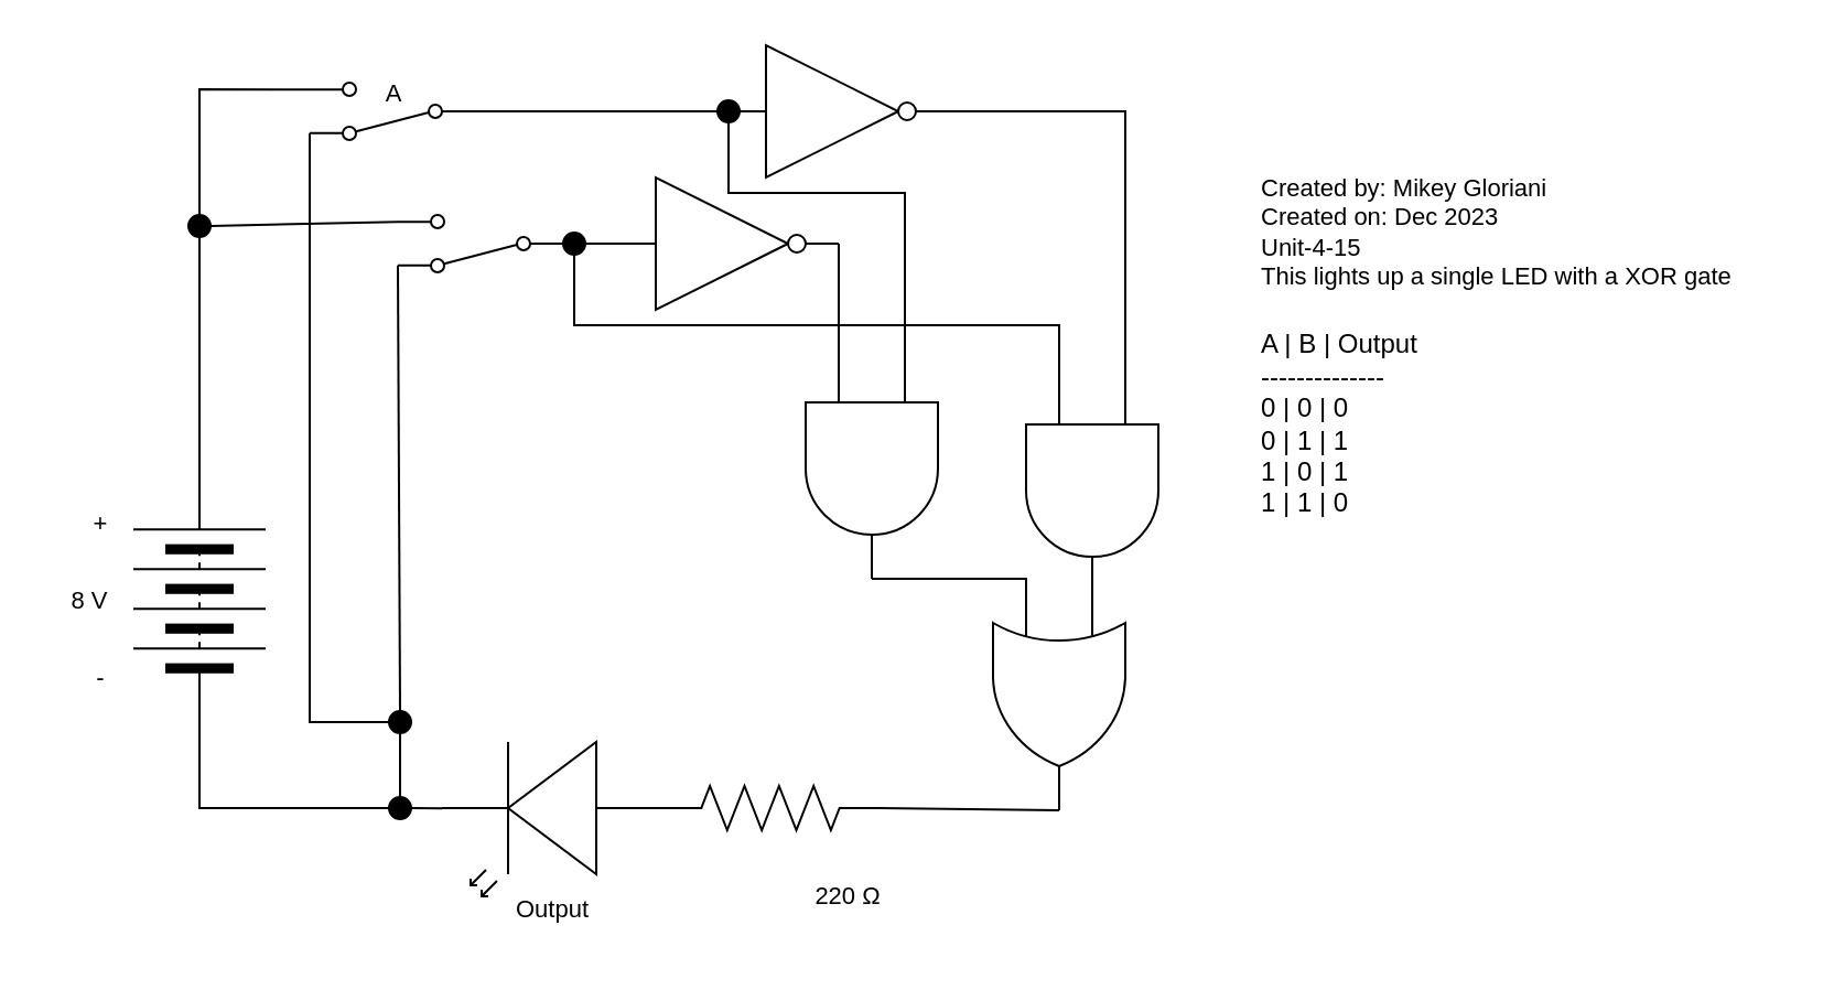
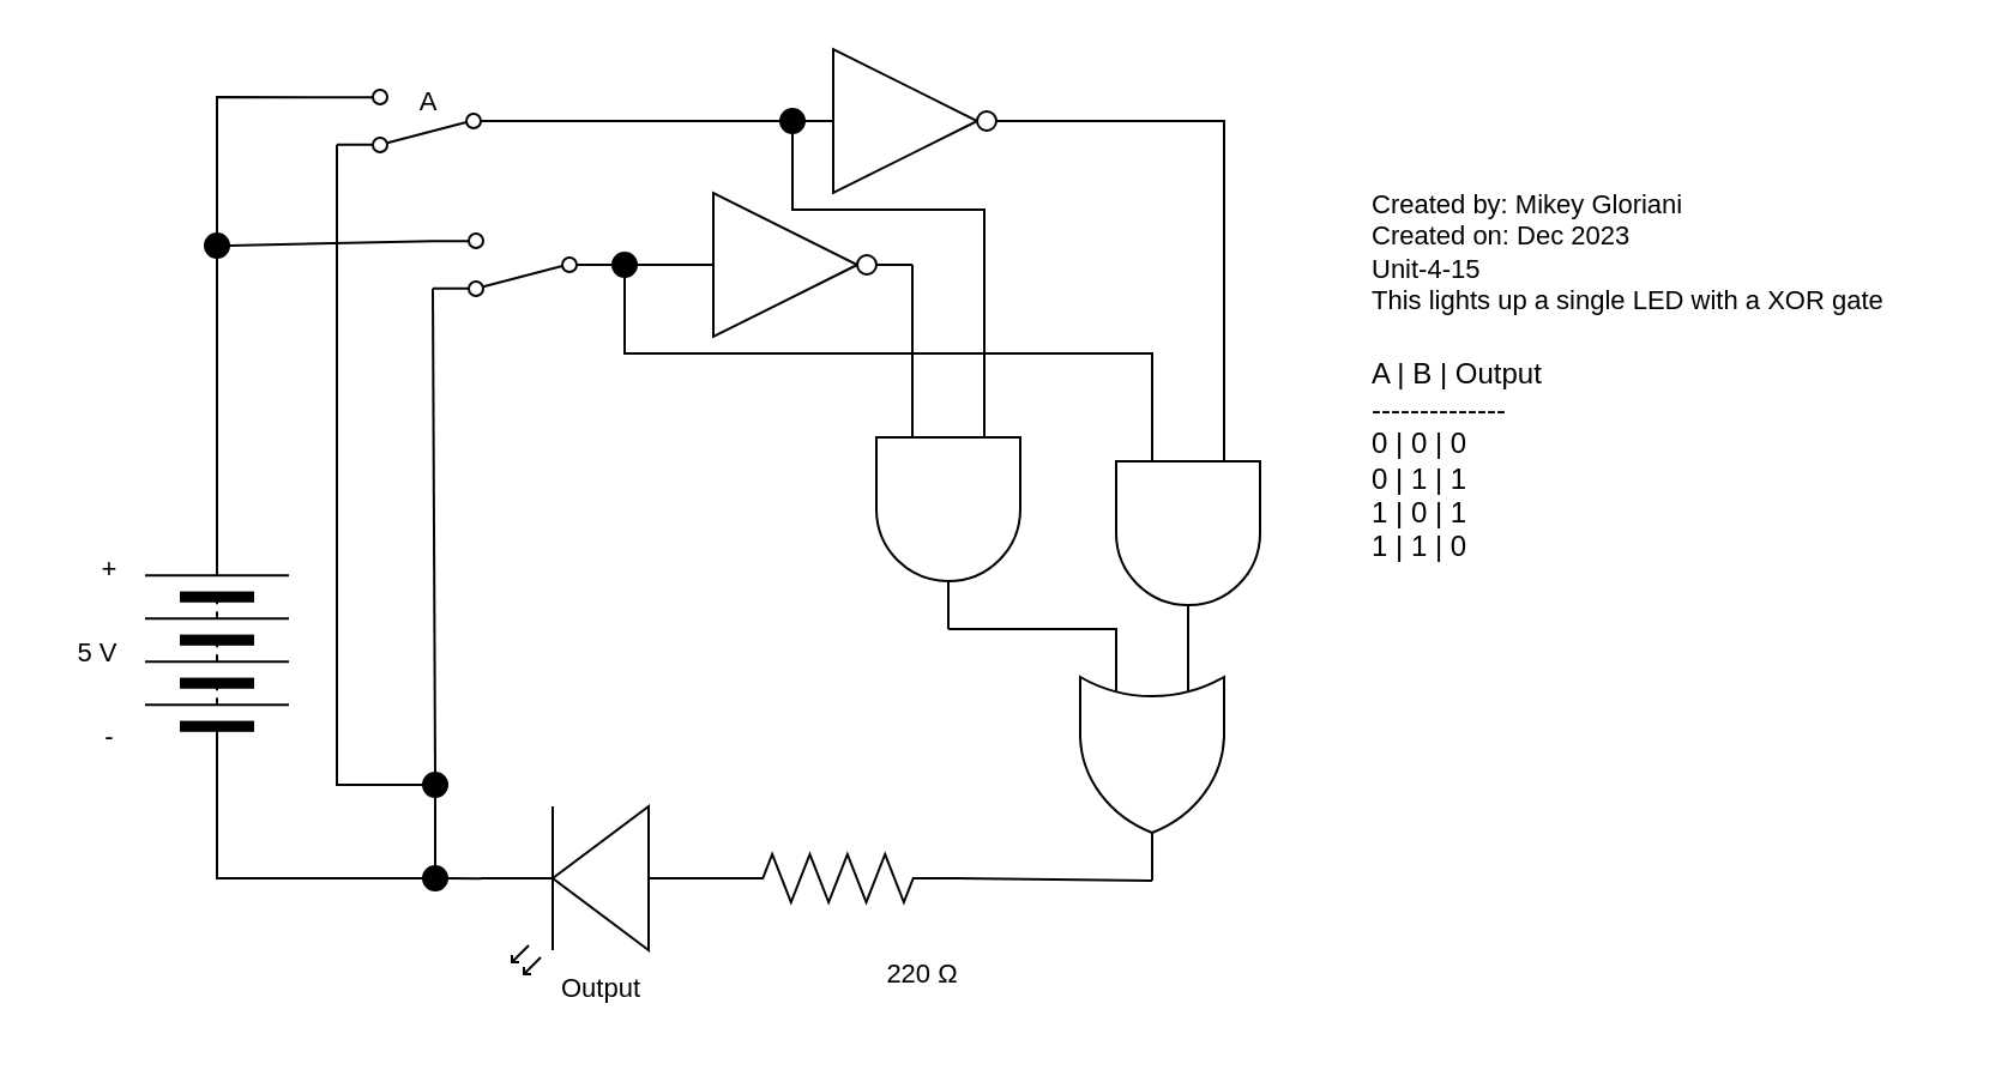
  <mxCell id="0" />
  <mxCell id="1" parent="0" />
  <mxCell id="2" value="" style="pointerEvents=1;verticalLabelPosition=bottom;shadow=0;dashed=0;align=center;html=1;verticalAlign=top;shape=mxgraph.electrical.miscellaneous.batteryStack;rotation=-90;" parent="1" vertex="1"><mxGeometry x="40" y="242" width="100" height="60" as="geometry" /></mxCell>
  <mxCell id="3" style="edgeStyle=none;shape=connector;rounded=0;html=1;labelBackgroundColor=default;strokeColor=default;fontFamily=Helvetica;fontSize=11;fontColor=default;endArrow=none;endFill=0;startArrow=none;exitX=0;exitY=0.5;exitDx=0;exitDy=0;entryX=0;entryY=0.5;entryDx=0;entryDy=0;" parent="1" source="12" target="2" edge="1"><mxGeometry relative="1" as="geometry"><mxPoint x="160" y="287" as="sourcePoint" /><mxPoint x="90" y="367" as="targetPoint" /><Array as="points"><mxPoint x="90" y="366" /></Array></mxGeometry></mxCell>
  <mxCell id="4" value="+" style="text;html=1;align=center;verticalAlign=middle;resizable=0;points=[];autosize=1;strokeColor=none;fillColor=none;fontSize=11;fontFamily=Helvetica;fontColor=default;" parent="1" vertex="1"><mxGeometry x="30" y="222" width="30" height="30" as="geometry" /></mxCell>
  <mxCell id="5" value="-" style="text;html=1;align=center;verticalAlign=middle;resizable=0;points=[];autosize=1;strokeColor=none;fillColor=none;fontSize=11;fontFamily=Helvetica;fontColor=default;" parent="1" vertex="1"><mxGeometry x="30" y="292" width="30" height="30" as="geometry" /></mxCell>
- <mxCell id="6" value="8 V" style="text;html=1;align=center;verticalAlign=middle;resizable=0;points=[];autosize=1;strokeColor=none;fillColor=none;fontSize=11;fontFamily=Helvetica;fontColor=default;" parent="1" vertex="1"><mxGeometry x="20" y="257" width="40" height="30" as="geometry" /></mxCell>
+ <mxCell id="6" value="5 V" style="text;html=1;align=center;verticalAlign=middle;resizable=0;points=[];autosize=1;strokeColor=none;fillColor=none;fontSize=11;fontFamily=Helvetica;fontColor=default;" parent="1" vertex="1"><mxGeometry x="20" y="257" width="40" height="30" as="geometry" /></mxCell>
  <mxCell id="7" value="&lt;div&gt;Created by: Mikey Gloriani&lt;/div&gt;&lt;div&gt;Created on: Dec 2023&lt;/div&gt;&lt;div&gt;Unit-4-15&lt;/div&gt;&lt;div&gt;This lights up a single LED&amp;nbsp;&lt;span style=&quot;background-color: initial;&quot;&gt;with a XOR gate&lt;/span&gt;&lt;/div&gt;" style="text;html=1;align=left;verticalAlign=middle;resizable=0;points=[];autosize=1;strokeColor=none;fillColor=none;fontSize=11;fontFamily=Helvetica;fontColor=default;" parent="1" vertex="1"><mxGeometry x="570" y="70" width="240" height="70" as="geometry" /></mxCell>
  <mxCell id="8" style="edgeStyle=none;shape=connector;rounded=0;html=1;exitX=0.5;exitY=1;exitDx=0;exitDy=0;entryX=0.5;entryY=0;entryDx=0;entryDy=0;labelBackgroundColor=default;strokeColor=default;fontFamily=Helvetica;fontSize=11;fontColor=default;endArrow=none;endFill=0;startArrow=none;" parent="1" source="25" target="12" edge="1"><mxGeometry relative="1" as="geometry" /></mxCell>
  <mxCell id="9" value="" style="shape=mxgraph.electrical.electro-mechanical.twoWaySwitch;aspect=fixed;elSwitchState=2;rotation=-180;" parent="1" vertex="1"><mxGeometry x="180" y="97" width="75" height="26" as="geometry" /></mxCell>
  <mxCell id="10" value="&lt;div&gt;A | B | Output&lt;/div&gt;&lt;div&gt;--------------&lt;/div&gt;&lt;div&gt;0 | 0 | 0&lt;/div&gt;&lt;div&gt;0 | 1 | 1&lt;/div&gt;&lt;div&gt;1 | 0 | 1&lt;/div&gt;&lt;div&gt;1 | 1 | 0&lt;/div&gt;" style="text;html=1;strokeColor=none;fillColor=none;align=left;verticalAlign=middle;whiteSpace=wrap;rounded=0;" parent="1" vertex="1"><mxGeometry x="570" y="177" width="125" height="30" as="geometry" /></mxCell>
  <mxCell id="11" style="edgeStyle=none;shape=connector;rounded=0;html=1;exitX=1;exitY=0.5;exitDx=0;exitDy=0;entryX=1;entryY=0.57;entryDx=0;entryDy=0;entryPerimeter=0;labelBackgroundColor=default;strokeColor=default;fontFamily=Helvetica;fontSize=11;fontColor=default;endArrow=none;endFill=0;" parent="1" source="12" target="14" edge="1"><mxGeometry relative="1" as="geometry" /></mxCell>
  <mxCell id="12" value="" style="ellipse;whiteSpace=wrap;html=1;aspect=fixed;strokeColor=#000000;fillColor=#000000;" parent="1" vertex="1"><mxGeometry x="176" y="361" width="10" height="10" as="geometry" /></mxCell>
  <mxCell id="13" value="220&amp;nbsp;Ω" style="text;html=1;align=center;verticalAlign=middle;resizable=0;points=[];autosize=1;strokeColor=none;fillColor=none;fontSize=11;fontFamily=Helvetica;fontColor=default;" parent="1" vertex="1"><mxGeometry x="359" y="391" width="50" height="30" as="geometry" /></mxCell>
  <mxCell id="14" value="" style="verticalLabelPosition=bottom;shadow=0;dashed=0;align=center;html=1;verticalAlign=top;shape=mxgraph.electrical.opto_electronics.led_2;pointerEvents=1;fontFamily=Helvetica;fontSize=11;fontColor=default;rotation=-180;" parent="1" vertex="1"><mxGeometry x="200" y="336" width="100" height="70" as="geometry" /></mxCell>
  <mxCell id="15" style="edgeStyle=none;shape=connector;rounded=0;html=1;exitX=1;exitY=0.5;exitDx=0;exitDy=0;exitPerimeter=0;labelBackgroundColor=default;strokeColor=default;fontFamily=Helvetica;fontSize=11;fontColor=default;endArrow=none;endFill=0;" parent="1" edge="1"><mxGeometry relative="1" as="geometry"><mxPoint x="480" y="367" as="targetPoint" /><mxPoint x="398" y="366" as="sourcePoint" /></mxGeometry></mxCell>
  <mxCell id="16" value="" style="pointerEvents=1;verticalLabelPosition=bottom;shadow=0;dashed=0;align=center;html=1;verticalAlign=top;shape=mxgraph.electrical.resistors.resistor_2;rotation=0;" parent="1" vertex="1"><mxGeometry x="300" y="356" width="98" height="20" as="geometry" /></mxCell>
  <mxCell id="17" value="" style="edgeStyle=none;html=1;exitX=1;exitY=0.5;exitDx=0;exitDy=0;endArrow=none;endFill=0;" parent="1" source="2" target="32" edge="1"><mxGeometry relative="1" as="geometry"><mxPoint x="90" y="157" as="targetPoint" /><mxPoint x="90" y="187" as="sourcePoint" /></mxGeometry></mxCell>
  <mxCell id="18" value="" style="edgeStyle=none;shape=connector;rounded=0;html=1;exitX=1;exitY=0.88;exitDx=0;exitDy=0;labelBackgroundColor=default;strokeColor=default;fontFamily=Helvetica;fontSize=11;fontColor=default;endArrow=none;endFill=0;entryX=1;entryY=0.5;entryDx=0;entryDy=0;" parent="1" source="9" target="32" edge="1"><mxGeometry relative="1" as="geometry"><mxPoint x="90" y="157" as="targetPoint" /><mxPoint x="180" y="157.12" as="sourcePoint" /></mxGeometry></mxCell>
  <mxCell id="19" style="edgeStyle=none;shape=connector;rounded=0;html=1;exitX=0.5;exitY=0;exitDx=0;exitDy=0;labelBackgroundColor=default;strokeColor=default;fontFamily=Helvetica;fontSize=11;fontColor=default;endArrow=none;endFill=0;" parent="1" edge="1"><mxGeometry relative="1" as="geometry"><mxPoint x="90" y="119" as="targetPoint" /><mxPoint x="90" y="209" as="sourcePoint" /></mxGeometry></mxCell>
  <mxCell id="20" value="Output" style="text;html=1;align=center;verticalAlign=middle;resizable=0;points=[];autosize=1;strokeColor=none;fillColor=none;fontSize=11;fontFamily=Helvetica;fontColor=default;" parent="1" vertex="1"><mxGeometry x="220" y="397" width="60" height="30" as="geometry" /></mxCell>
  <mxCell id="21" style="edgeStyle=none;shape=connector;rounded=0;html=1;exitX=1;exitY=0.12;exitDx=0;exitDy=0;labelBackgroundColor=default;strokeColor=default;fontFamily=Helvetica;fontSize=11;fontColor=default;endArrow=none;endFill=0;" parent="1" source="22" edge="1"><mxGeometry relative="1" as="geometry"><mxPoint x="180" y="327" as="targetPoint" /><Array as="points"><mxPoint x="140" y="327" /></Array></mxGeometry></mxCell>
  <mxCell id="22" value="" style="shape=mxgraph.electrical.electro-mechanical.twoWaySwitch;aspect=fixed;elSwitchState=2;rotation=-180;" parent="1" vertex="1"><mxGeometry x="140" y="37" width="75" height="26" as="geometry" /></mxCell>
  <mxCell id="23" value="A" style="text;html=1;align=center;verticalAlign=middle;resizable=0;points=[];autosize=1;strokeColor=none;fillColor=none;fontSize=11;fontFamily=Helvetica;fontColor=default;" parent="1" vertex="1"><mxGeometry x="162.5" y="27" width="30" height="30" as="geometry" /></mxCell>
  <mxCell id="24" value="" style="edgeStyle=none;shape=connector;rounded=0;html=1;exitX=1;exitY=0.12;exitDx=0;exitDy=0;entryX=0.5;entryY=0;entryDx=0;entryDy=0;labelBackgroundColor=default;strokeColor=default;fontFamily=Helvetica;fontSize=11;fontColor=default;endArrow=none;endFill=0;" parent="1" source="9" target="25" edge="1"><mxGeometry relative="1" as="geometry"><mxPoint x="180" y="231.88" as="sourcePoint" /><mxPoint x="181" y="361" as="targetPoint" /></mxGeometry></mxCell>
  <mxCell id="25" value="" style="ellipse;whiteSpace=wrap;html=1;aspect=fixed;strokeColor=#000000;fillColor=#000000;" parent="1" vertex="1"><mxGeometry x="176" y="322" width="10" height="10" as="geometry" /></mxCell>
  <mxCell id="26" value="" style="verticalLabelPosition=bottom;shadow=0;dashed=0;align=center;html=1;verticalAlign=top;shape=mxgraph.electrical.logic_gates.logic_gate;operation=or;rotation=90;" parent="1" vertex="1"><mxGeometry x="430" y="287" width="100" height="60" as="geometry" /></mxCell>
  <mxCell id="27" style="edgeStyle=none;shape=connector;rounded=0;html=1;exitX=1;exitY=0.5;exitDx=0;exitDy=0;exitPerimeter=0;entryX=0;entryY=0.75;entryDx=0;entryDy=0;entryPerimeter=0;labelBackgroundColor=default;strokeColor=default;fontFamily=Helvetica;fontSize=11;fontColor=default;endArrow=none;endFill=0;" edge="1" parent="1" source="28" target="26"><mxGeometry relative="1" as="geometry"><Array as="points"><mxPoint x="465" y="262" /></Array></mxGeometry></mxCell>
  <mxCell id="28" value="" style="verticalLabelPosition=bottom;shadow=0;dashed=0;align=center;html=1;verticalAlign=top;shape=mxgraph.electrical.logic_gates.logic_gate;operation=and;rotation=90;" vertex="1" parent="1"><mxGeometry x="345" y="182" width="100" height="60" as="geometry" /></mxCell>
  <mxCell id="29" style="edgeStyle=none;shape=connector;rounded=0;html=1;exitX=0;exitY=0.75;exitDx=0;exitDy=0;exitPerimeter=0;labelBackgroundColor=default;strokeColor=default;fontFamily=Helvetica;fontSize=11;fontColor=default;endArrow=none;endFill=0;" edge="1" parent="1" source="30"><mxGeometry relative="1" as="geometry"><mxPoint x="260" y="107" as="targetPoint" /><Array as="points"><mxPoint x="480" y="147" /><mxPoint x="260" y="147" /></Array></mxGeometry></mxCell>
  <mxCell id="30" value="" style="verticalLabelPosition=bottom;shadow=0;dashed=0;align=center;html=1;verticalAlign=top;shape=mxgraph.electrical.logic_gates.logic_gate;operation=and;rotation=90;" vertex="1" parent="1"><mxGeometry x="445" y="192" width="100" height="60" as="geometry" /></mxCell>
  <mxCell id="31" style="edgeStyle=none;shape=connector;rounded=0;html=1;exitX=0.5;exitY=0;exitDx=0;exitDy=0;entryX=1;entryY=0.88;entryDx=0;entryDy=0;labelBackgroundColor=default;strokeColor=default;fontFamily=Helvetica;fontSize=11;fontColor=default;endArrow=none;endFill=0;" edge="1" parent="1" source="32" target="22"><mxGeometry relative="1" as="geometry"><Array as="points"><mxPoint x="90" y="40" /></Array></mxGeometry></mxCell>
  <mxCell id="32" value="" style="ellipse;whiteSpace=wrap;html=1;aspect=fixed;strokeColor=#000000;fillColor=#000000;" parent="1" vertex="1"><mxGeometry x="85" y="97" width="10" height="10" as="geometry" /></mxCell>
  <mxCell id="33" style="edgeStyle=none;shape=connector;rounded=0;html=1;exitX=1;exitY=0.5;exitDx=0;exitDy=0;exitPerimeter=0;entryX=0;entryY=0.75;entryDx=0;entryDy=0;entryPerimeter=0;labelBackgroundColor=default;strokeColor=default;fontFamily=Helvetica;fontSize=11;fontColor=default;endArrow=none;endFill=0;" edge="1" parent="1" source="35" target="28"><mxGeometry relative="1" as="geometry" /></mxCell>
  <mxCell id="34" style="edgeStyle=none;shape=connector;rounded=0;html=1;exitX=0;exitY=0.5;exitDx=0;exitDy=0;exitPerimeter=0;entryX=0;entryY=0.5;entryDx=0;entryDy=0;labelBackgroundColor=default;strokeColor=default;fontFamily=Helvetica;fontSize=11;fontColor=default;endArrow=none;endFill=0;startArrow=none;" edge="1" parent="1" target="9"><mxGeometry relative="1" as="geometry"><mxPoint x="255" y="110" as="sourcePoint" /></mxGeometry></mxCell>
  <mxCell id="35" value="" style="verticalLabelPosition=bottom;shadow=0;dashed=0;align=center;html=1;verticalAlign=top;shape=mxgraph.electrical.logic_gates.inverter_2;fontFamily=Helvetica;fontSize=11;fontColor=default;" vertex="1" parent="1"><mxGeometry x="280" y="80" width="100" height="60" as="geometry" /></mxCell>
  <mxCell id="36" style="edgeStyle=none;shape=connector;rounded=0;html=1;exitX=1;exitY=0.5;exitDx=0;exitDy=0;exitPerimeter=0;entryX=0;entryY=0.25;entryDx=0;entryDy=0;entryPerimeter=0;labelBackgroundColor=default;strokeColor=default;fontFamily=Helvetica;fontSize=11;fontColor=default;endArrow=none;endFill=0;" edge="1" parent="1" source="39" target="30"><mxGeometry relative="1" as="geometry"><Array as="points"><mxPoint x="510" y="50" /></Array></mxGeometry></mxCell>
  <mxCell id="37" style="edgeStyle=none;shape=connector;rounded=0;html=1;exitX=0;exitY=0.5;exitDx=0;exitDy=0;exitPerimeter=0;entryX=0;entryY=0.5;entryDx=0;entryDy=0;labelBackgroundColor=default;strokeColor=default;fontFamily=Helvetica;fontSize=11;fontColor=default;endArrow=none;endFill=0;" edge="1" parent="1" source="39" target="22"><mxGeometry relative="1" as="geometry" /></mxCell>
  <mxCell id="38" style="edgeStyle=none;shape=connector;rounded=0;html=1;exitX=0;exitY=0.5;exitDx=0;exitDy=0;exitPerimeter=0;entryX=0;entryY=0.25;entryDx=0;entryDy=0;entryPerimeter=0;labelBackgroundColor=default;strokeColor=default;fontFamily=Helvetica;fontSize=11;fontColor=default;endArrow=none;endFill=0;" edge="1" parent="1" source="39" target="28"><mxGeometry relative="1" as="geometry"><Array as="points"><mxPoint x="330" y="87" /><mxPoint x="410" y="87" /></Array></mxGeometry></mxCell>
  <mxCell id="39" value="" style="verticalLabelPosition=bottom;shadow=0;dashed=0;align=center;html=1;verticalAlign=top;shape=mxgraph.electrical.logic_gates.inverter_2;fontFamily=Helvetica;fontSize=11;fontColor=default;" vertex="1" parent="1"><mxGeometry x="330" y="20" width="100" height="60" as="geometry" /></mxCell>
  <mxCell id="40" value="" style="edgeStyle=none;shape=connector;rounded=0;html=1;exitX=0;exitY=0.5;exitDx=0;exitDy=0;exitPerimeter=0;entryX=0;entryY=0.5;entryDx=0;entryDy=0;labelBackgroundColor=default;strokeColor=default;fontFamily=Helvetica;fontSize=11;fontColor=default;endArrow=none;endFill=0;startArrow=none;" edge="1" parent="1" source="42"><mxGeometry relative="1" as="geometry"><mxPoint x="280" y="110" as="sourcePoint" /><mxPoint x="255" y="110" as="targetPoint" /></mxGeometry></mxCell>
  <mxCell id="41" value="" style="edgeStyle=none;shape=connector;rounded=0;html=1;exitX=0;exitY=0.5;exitDx=0;exitDy=0;exitPerimeter=0;entryX=0;entryY=0.5;entryDx=0;entryDy=0;labelBackgroundColor=default;strokeColor=default;fontFamily=Helvetica;fontSize=11;fontColor=default;endArrow=none;endFill=0;" edge="1" parent="1" source="35" target="42"><mxGeometry relative="1" as="geometry"><mxPoint x="280" y="110" as="sourcePoint" /><mxPoint x="255" y="110" as="targetPoint" /></mxGeometry></mxCell>
  <mxCell id="42" value="" style="ellipse;whiteSpace=wrap;html=1;aspect=fixed;strokeColor=#000000;fillColor=#000000;" vertex="1" parent="1"><mxGeometry x="255" y="105" width="10" height="10" as="geometry" /></mxCell>
  <mxCell id="43" value="" style="ellipse;whiteSpace=wrap;html=1;aspect=fixed;strokeColor=#000000;fillColor=#000000;" vertex="1" parent="1"><mxGeometry x="325" y="45" width="10" height="10" as="geometry" /></mxCell>
